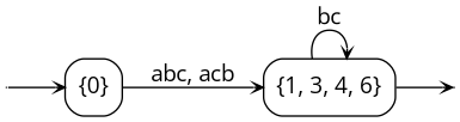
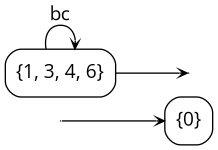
  digraph {
    rankdir=LR
    vcsn_context="law_char(abc)_b"
    fontname="Open Sans"
    node [shape=point fontname="Open Sans"]
    edge [arrowhead=vee arrowsize=.6 fontname="Open Sans"]
    I0 [width=0]
    F1 [width=0]
    n3 [label="{0}" shape=box style=rounded width=0.5]
    n4 [label="{1, 3, 4, 6}" shape=box style=rounded width=0.5]
    subgraph sub_1 {
      I0
      F1
    }
    subgraph sub_2 {
      n3
      n4
    }
    I0 -> n3
-   n3 -> n4 [label="abc, acb"]
    n4 -> F1
    n4 -> n4 [label=bc]
  }
